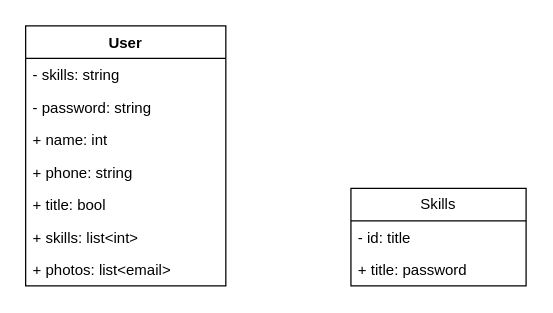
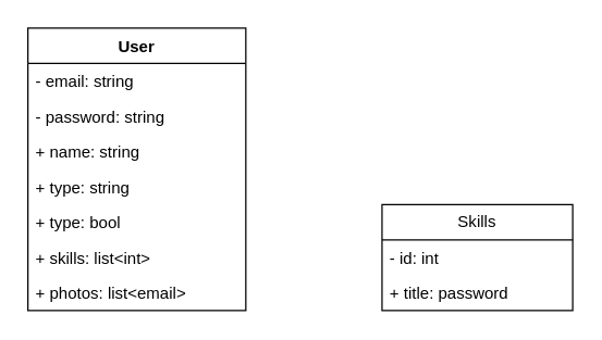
  <mxCell id="0" />
  <mxCell id="1" parent="0" />
  <mxCell id="2" value="User" style="swimlane;fontStyle=1;align=center;verticalAlign=top;childLayout=stackLayout;horizontal=1;startSize=26;horizontalStack=0;resizeParent=1;resizeParentMax=0;resizeLast=0;collapsible=1;marginBottom=0;whiteSpace=wrap;html=1;" vertex="1" parent="1"><mxGeometry x="20" y="20" width="160" height="208" as="geometry" /></mxCell>
- <mxCell id="3" value="- skills: string" style="text;strokeColor=none;fillColor=none;align=left;verticalAlign=top;spacingLeft=4;spacingRight=4;overflow=hidden;rotatable=0;points=[[0,0.5],[1,0.5]];portConstraint=eastwest;whiteSpace=wrap;html=1;" vertex="1" parent="2"><mxGeometry y="26" width="160" height="26" as="geometry" /></mxCell>
+ <mxCell id="3" value="- email: string" style="text;strokeColor=none;fillColor=none;align=left;verticalAlign=top;spacingLeft=4;spacingRight=4;overflow=hidden;rotatable=0;points=[[0,0.5],[1,0.5]];portConstraint=eastwest;whiteSpace=wrap;html=1;" vertex="1" parent="2"><mxGeometry y="26" width="160" height="26" as="geometry" /></mxCell>
  <mxCell id="4" value="- password: string" style="text;strokeColor=none;fillColor=none;align=left;verticalAlign=top;spacingLeft=4;spacingRight=4;overflow=hidden;rotatable=0;points=[[0,0.5],[1,0.5]];portConstraint=eastwest;whiteSpace=wrap;html=1;" vertex="1" parent="2"><mxGeometry y="52" width="160" height="26" as="geometry" /></mxCell>
- <mxCell id="5" value="+ name: int" style="text;strokeColor=none;fillColor=none;align=left;verticalAlign=top;spacingLeft=4;spacingRight=4;overflow=hidden;rotatable=0;points=[[0,0.5],[1,0.5]];portConstraint=eastwest;whiteSpace=wrap;html=1;" vertex="1" parent="2"><mxGeometry y="78" width="160" height="26" as="geometry" /></mxCell>
- <mxCell id="6" value="+ phone: string" style="text;strokeColor=none;fillColor=none;align=left;verticalAlign=top;spacingLeft=4;spacingRight=4;overflow=hidden;rotatable=0;points=[[0,0.5],[1,0.5]];portConstraint=eastwest;whiteSpace=wrap;html=1;" vertex="1" parent="2"><mxGeometry y="104" width="160" height="26" as="geometry" /></mxCell>
- <mxCell id="7" value="+ title: bool" style="text;strokeColor=none;fillColor=none;align=left;verticalAlign=top;spacingLeft=4;spacingRight=4;overflow=hidden;rotatable=0;points=[[0,0.5],[1,0.5]];portConstraint=eastwest;whiteSpace=wrap;html=1;" vertex="1" parent="2"><mxGeometry y="130" width="160" height="26" as="geometry" /></mxCell>
+ <mxCell id="5" value="+ name: string" style="text;strokeColor=none;fillColor=none;align=left;verticalAlign=top;spacingLeft=4;spacingRight=4;overflow=hidden;rotatable=0;points=[[0,0.5],[1,0.5]];portConstraint=eastwest;whiteSpace=wrap;html=1;" vertex="1" parent="2"><mxGeometry y="78" width="160" height="26" as="geometry" /></mxCell>
+ <mxCell id="6" value="+ type: string" style="text;strokeColor=none;fillColor=none;align=left;verticalAlign=top;spacingLeft=4;spacingRight=4;overflow=hidden;rotatable=0;points=[[0,0.5],[1,0.5]];portConstraint=eastwest;whiteSpace=wrap;html=1;" vertex="1" parent="2"><mxGeometry y="104" width="160" height="26" as="geometry" /></mxCell>
+ <mxCell id="7" value="+ type: bool" style="text;strokeColor=none;fillColor=none;align=left;verticalAlign=top;spacingLeft=4;spacingRight=4;overflow=hidden;rotatable=0;points=[[0,0.5],[1,0.5]];portConstraint=eastwest;whiteSpace=wrap;html=1;" vertex="1" parent="2"><mxGeometry y="130" width="160" height="26" as="geometry" /></mxCell>
  <mxCell id="8" value="+ skills: list&amp;lt;int&amp;gt;" style="text;strokeColor=none;fillColor=none;align=left;verticalAlign=top;spacingLeft=4;spacingRight=4;overflow=hidden;rotatable=0;points=[[0,0.5],[1,0.5]];portConstraint=eastwest;whiteSpace=wrap;html=1;" vertex="1" parent="2"><mxGeometry y="156" width="160" height="26" as="geometry" /></mxCell>
  <mxCell id="9" value="+ photos: list&amp;lt;email&amp;gt;" style="text;strokeColor=none;fillColor=none;align=left;verticalAlign=top;spacingLeft=4;spacingRight=4;overflow=hidden;rotatable=0;points=[[0,0.5],[1,0.5]];portConstraint=eastwest;whiteSpace=wrap;html=1;" vertex="1" parent="2"><mxGeometry y="182" width="160" height="26" as="geometry" /></mxCell>
  <mxCell id="10" value="Skills" style="swimlane;fontStyle=0;childLayout=stackLayout;horizontal=1;startSize=26;fillColor=none;horizontalStack=0;resizeParent=1;resizeParentMax=0;resizeLast=0;collapsible=1;marginBottom=0;whiteSpace=wrap;html=1;" vertex="1" parent="1"><mxGeometry x="280" y="150" width="140" height="78" as="geometry" /></mxCell>
- <mxCell id="11" value="- id: title" style="text;strokeColor=none;fillColor=none;align=left;verticalAlign=top;spacingLeft=4;spacingRight=4;overflow=hidden;rotatable=0;points=[[0,0.5],[1,0.5]];portConstraint=eastwest;whiteSpace=wrap;html=1;" vertex="1" parent="10"><mxGeometry y="26" width="140" height="26" as="geometry" /></mxCell>
+ <mxCell id="11" value="- id: int" style="text;strokeColor=none;fillColor=none;align=left;verticalAlign=top;spacingLeft=4;spacingRight=4;overflow=hidden;rotatable=0;points=[[0,0.5],[1,0.5]];portConstraint=eastwest;whiteSpace=wrap;html=1;" vertex="1" parent="10"><mxGeometry y="26" width="140" height="26" as="geometry" /></mxCell>
  <mxCell id="12" value="+ title: password" style="text;strokeColor=none;fillColor=none;align=left;verticalAlign=top;spacingLeft=4;spacingRight=4;overflow=hidden;rotatable=0;points=[[0,0.5],[1,0.5]];portConstraint=eastwest;whiteSpace=wrap;html=1;" vertex="1" parent="10"><mxGeometry y="52" width="140" height="26" as="geometry" /></mxCell>
